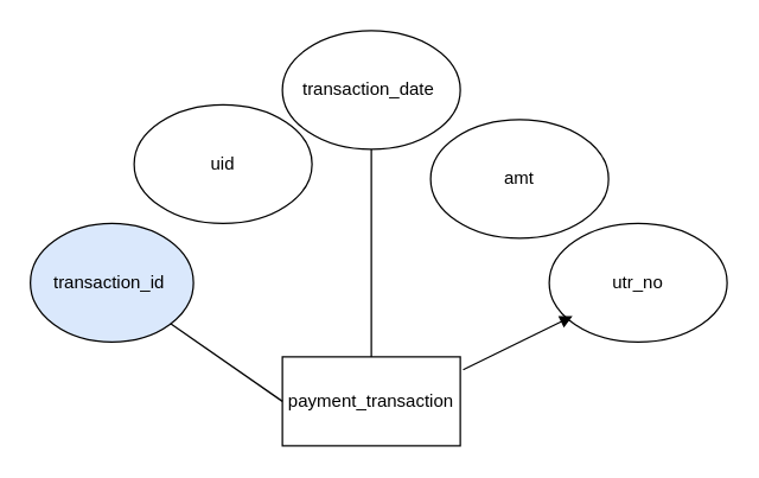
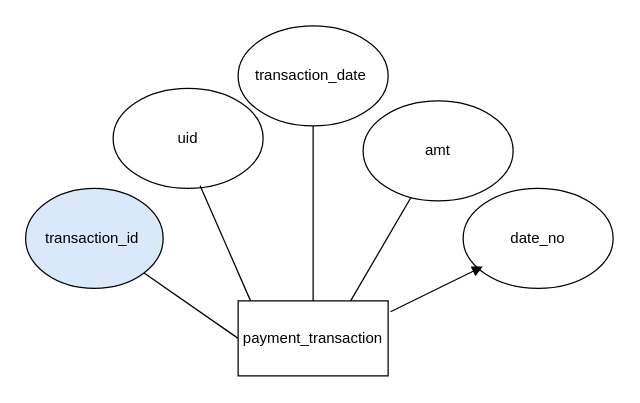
  <mxCell id="0" />
  <mxCell id="1" parent="0" />
  <mxCell id="2" value="payment_transaction" style="rounded=0;whiteSpace=wrap;html=1;" vertex="1" parent="1"><mxGeometry x="190" y="240" width="120" height="60" as="geometry" /></mxCell>
  <mxCell id="3" value="transaction_id&amp;nbsp;" style="ellipse;whiteSpace=wrap;html=1;fillColor=#dae8fc;" vertex="1" parent="1"><mxGeometry x="20" y="150" width="110" height="80" as="geometry" /></mxCell>
  <mxCell id="4" value="uid" style="ellipse;whiteSpace=wrap;html=1;" vertex="1" parent="1"><mxGeometry x="90" y="70" width="120" height="80" as="geometry" /></mxCell>
  <mxCell id="5" value="transaction_date&amp;nbsp;" style="ellipse;whiteSpace=wrap;html=1;" vertex="1" parent="1"><mxGeometry x="190" width="120" height="80" as="geometry" y="20" /></mxCell>
  <mxCell id="6" value="amt" style="ellipse;whiteSpace=wrap;html=1;" vertex="1" parent="1"><mxGeometry x="290" y="80" width="120" height="80" as="geometry" /></mxCell>
- <mxCell id="7" value="utr_no" style="ellipse;whiteSpace=wrap;html=1;" vertex="1" parent="1"><mxGeometry x="370" y="150" width="120" height="80" as="geometry" /></mxCell>
+ <mxCell id="7" value="date_no" style="ellipse;whiteSpace=wrap;html=1;" vertex="1" parent="1"><mxGeometry x="370" y="150" width="120" height="80" as="geometry" /></mxCell>
  <mxCell id="8" value="" style="endArrow=none;html=1;rounded=0;entryX=0;entryY=0.5;entryDx=0;entryDy=0;" edge="1" parent="1" source="3" target="2"><mxGeometry width="50" height="50" relative="1" as="geometry"><mxPoint x="110" y="300" as="sourcePoint" /><mxPoint x="160" y="250" as="targetPoint" /></mxGeometry></mxCell>
+ <mxCell id="9" value="" style="endArrow=none;html=1;rounded=0;entryX=0.58;entryY=0.973;entryDx=0;entryDy=0;entryPerimeter=0;exitX=0.083;exitY=0;exitDx=0;exitDy=0;exitPerimeter=0;" edge="1" parent="1" source="2" target="4"><mxGeometry width="50" height="50" relative="1" as="geometry"><mxPoint x="110" y="300" as="sourcePoint" /><mxPoint x="160" y="250" as="targetPoint" /></mxGeometry></mxCell>
  <mxCell id="10" value="" style="endArrow=none;html=1;rounded=0;" edge="1" parent="1" target="5"><mxGeometry width="50" height="50" relative="1" as="geometry"><mxPoint x="250" y="240" as="sourcePoint" /><mxPoint x="170" y="158" as="targetPoint" /></mxGeometry></mxCell>
+ <mxCell id="11" value="" style="endArrow=none;html=1;rounded=0;exitX=0.75;exitY=0;exitDx=0;exitDy=0;" edge="1" parent="1" source="2" target="6"><mxGeometry width="50" height="50" relative="1" as="geometry"><mxPoint x="290" y="230" as="sourcePoint" /><mxPoint x="180" y="168" as="targetPoint" /></mxGeometry></mxCell>
  <mxCell id="12" value="" style="endArrow=block;html=1;rounded=0;entryX=0.131;entryY=0.782;entryDx=0;entryDy=0;entryPerimeter=0;exitX=1.016;exitY=0.145;exitDx=0;exitDy=0;exitPerimeter=0;" edge="1" parent="1" source="2" target="7"><mxGeometry width="50" height="50" relative="1" as="geometry"><mxPoint x="230" y="270" as="sourcePoint" /><mxPoint x="190" y="178" as="targetPoint" /></mxGeometry></mxCell>
